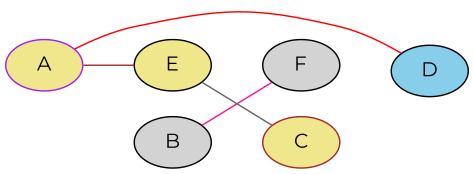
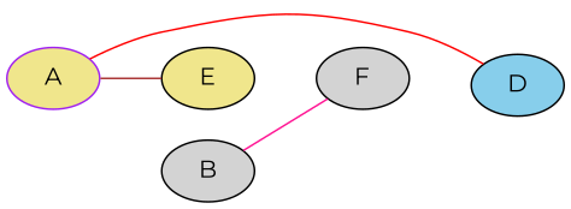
  graph {
    fontname=Montserrat
    rankdir=LR
    node [color=black fillcolor=khaki fontname=Montserrat style=filled]
    edge [fontname=Montserrat]
    A [color=purple]
    B [fillcolor=lightgrey]
    E
    D [fillcolor=skyblue]
-   C [color=brown]
    F [fillcolor=lightgrey]
    A -- B [style=invis]
    A -- E [color=brown]
    A -- D [color=red]
-   B -- C [style=invis]
    B -- F [color=deeppink]
-   E -- C [color=gray40]
    E -- F [style=invis]
-   C -- D [style=invis]
  }
